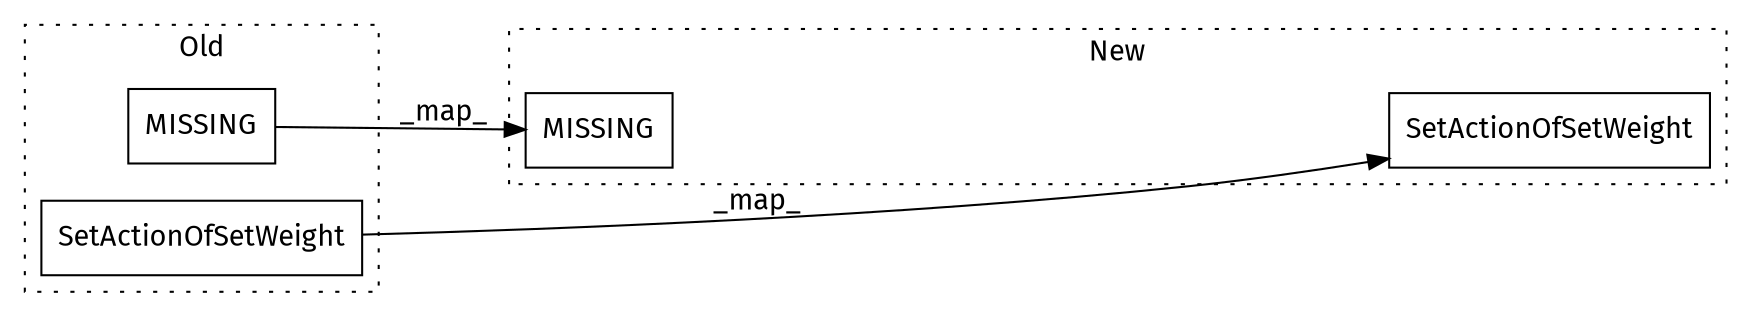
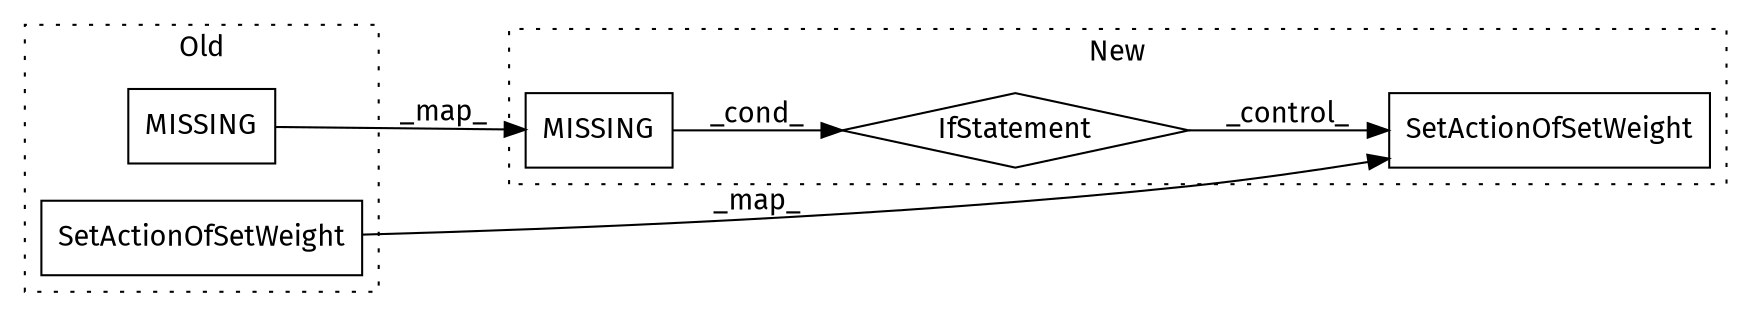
  digraph {
    rankdir=LR
    fontname="Fira Sans"
    node [a=32 l="21,1" s=-1 shape=box fontname="Fira Sans"]
    edge [fontname="Fira Sans"]
    n1 [label=SetActionOfSetWeight s="69327,69499"]
    n2 [l=69327 label=MISSING]
    n3 [label=SetActionOfSetWeight s="69407,69579"]
+   n4 [a=25 l=2 label=IfStatement s=69405 shape=diamond]
    n5 [l=69406 label=MISSING]
    subgraph cluster_1 {
      label=Old
      style=dotted
      n1
      n2
    }
    subgraph cluster_2 {
      label=New
      style=dotted
      n3
+     n4
      n5
    }
    n1 -> n3 [label=_map_]
    n2 -> n5 [label=_map_]
+   n4 -> n3 [label=_control_]
+   n5 -> n4 [label=_cond_]
  }
